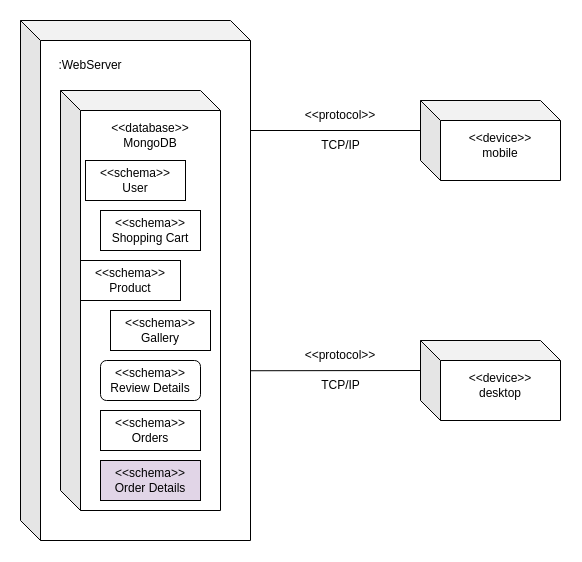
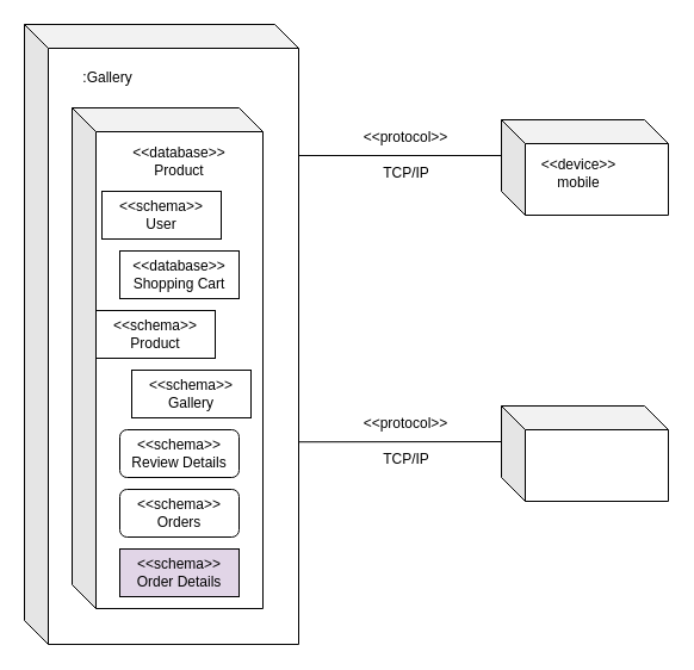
  <mxCell id="0" />
  <mxCell id="1" parent="0" />
  <mxCell id="2" value="" style="group" vertex="1" connectable="0" parent="1"><mxGeometry x="20" y="20" width="540" height="520" as="geometry" /></mxCell>
  <mxCell id="3" value="" style="group" vertex="1" connectable="0" parent="2"><mxGeometry x="400" y="80" width="140" height="80" as="geometry" /></mxCell>
  <mxCell id="4" value="" style="shape=cube;whiteSpace=wrap;html=1;boundedLbl=1;backgroundOutline=1;darkOpacity=0.05;darkOpacity2=0.1;" vertex="1" parent="3"><mxGeometry width="140" height="80" as="geometry" /></mxCell>
- <mxCell id="5" value="&amp;lt;&amp;lt;device&amp;gt;&amp;gt;&lt;br&gt;mobile" style="text;html=1;strokeColor=none;fillColor=none;align=center;verticalAlign=middle;whiteSpace=wrap;rounded=0;" vertex="1" parent="3"><mxGeometry x="20" y="30" width="120" height="30" as="geometry" /></mxCell>
+ <mxCell id="5" value="&amp;lt;&amp;lt;device&amp;gt;&amp;gt;&lt;br&gt;mobile" style="text;html=1;strokeColor=none;fillColor=none;align=center;verticalAlign=middle;whiteSpace=wrap;rounded=0;" vertex="1" parent="3"><mxGeometry x="5" y="30" width="120" height="30" as="geometry" /></mxCell>
  <mxCell id="6" value="" style="group" vertex="1" connectable="0" parent="2"><mxGeometry x="400" y="320" width="140" height="80" as="geometry" /></mxCell>
  <mxCell id="7" value="" style="shape=cube;whiteSpace=wrap;html=1;boundedLbl=1;backgroundOutline=1;darkOpacity=0.05;darkOpacity2=0.1;" vertex="1" parent="6"><mxGeometry width="140" height="80" as="geometry" /></mxCell>
- <mxCell id="8" value="&amp;lt;&amp;lt;device&amp;gt;&amp;gt;&lt;br&gt;desktop" style="text;html=1;strokeColor=none;fillColor=none;align=center;verticalAlign=middle;whiteSpace=wrap;rounded=0;" vertex="1" parent="6"><mxGeometry x="20" y="30" width="120" height="30" as="geometry" /></mxCell>
  <mxCell id="9" value="" style="group" vertex="1" connectable="0" parent="2"><mxGeometry width="230" height="520" as="geometry" /></mxCell>
  <mxCell id="10" value="" style="shape=cube;whiteSpace=wrap;html=1;boundedLbl=1;backgroundOutline=1;darkOpacity=0.05;darkOpacity2=0.1;" vertex="1" parent="9"><mxGeometry width="230" height="520" as="geometry" /></mxCell>
- <mxCell id="11" value=":WebServer" style="text;html=1;strokeColor=none;fillColor=none;align=center;verticalAlign=middle;whiteSpace=wrap;rounded=0;" vertex="1" parent="9"><mxGeometry x="20" y="20" width="100" height="50" as="geometry" /></mxCell>
+ <mxCell id="11" value=":Gallery" style="text;html=1;strokeColor=none;fillColor=none;align=center;verticalAlign=middle;whiteSpace=wrap;rounded=0;" vertex="1" parent="9"><mxGeometry x="20" y="20" width="100" height="50" as="geometry" /></mxCell>
  <mxCell id="12" value="" style="shape=cube;whiteSpace=wrap;html=1;boundedLbl=1;backgroundOutline=1;darkOpacity=0.05;darkOpacity2=0.1;" vertex="1" parent="9"><mxGeometry x="40" y="70" width="160" height="420" as="geometry" /></mxCell>
- <mxCell id="13" value="&amp;lt;&amp;lt;database&amp;gt;&amp;gt;&lt;br&gt;MongoDB" style="text;html=1;strokeColor=none;fillColor=none;align=center;verticalAlign=middle;whiteSpace=wrap;rounded=0;" vertex="1" parent="9"><mxGeometry x="60" y="100" width="140" height="30" as="geometry" /></mxCell>
+ <mxCell id="13" value="&amp;lt;&amp;lt;database&amp;gt;&amp;gt;&lt;br&gt;Product" style="text;html=1;strokeColor=none;fillColor=none;align=center;verticalAlign=middle;whiteSpace=wrap;rounded=0;" vertex="1" parent="9"><mxGeometry x="60" y="100" width="140" height="30" as="geometry" /></mxCell>
  <mxCell id="14" value="&amp;lt;&amp;lt;schema&amp;gt;&amp;gt;&lt;br&gt;User" style="rounded=0;whiteSpace=wrap;html=1;" vertex="1" parent="9"><mxGeometry x="65" y="140" width="100" height="40" as="geometry" /></mxCell>
  <mxCell id="15" value="&amp;lt;&amp;lt;schema&amp;gt;&amp;gt;&lt;br&gt;Product" style="rounded=0;whiteSpace=wrap;html=1;" vertex="1" parent="9"><mxGeometry x="60" y="240" width="100" height="40" as="geometry" /></mxCell>
- <mxCell id="16" value="&amp;lt;&amp;lt;schema&amp;gt;&amp;gt;&lt;br&gt;Shopping Cart" style="rounded=0;whiteSpace=wrap;html=1;" vertex="1" parent="9"><mxGeometry x="80" y="190" width="100" height="40" as="geometry" /></mxCell>
- <mxCell id="17" value="&amp;lt;&amp;lt;schema&amp;gt;&amp;gt;&lt;br&gt;Orders" style="rounded=0;whiteSpace=wrap;html=1;" vertex="1" parent="9"><mxGeometry x="80" y="390" width="100" height="40" as="geometry" /></mxCell>
+ <mxCell id="16" value="&amp;lt;&amp;lt;database&amp;gt;&amp;gt;&lt;br&gt;Shopping Cart" style="rounded=0;whiteSpace=wrap;html=1;" vertex="1" parent="9"><mxGeometry x="80" y="190" width="100" height="40" as="geometry" /></mxCell>
+ <mxCell id="17" value="&amp;lt;&amp;lt;schema&amp;gt;&amp;gt;&lt;br&gt;Orders" style="whiteSpace=wrap;html=1;rounded=1;" vertex="1" parent="9"><mxGeometry x="80" y="390" width="100" height="40" as="geometry" /></mxCell>
  <mxCell id="18" value="&amp;lt;&amp;lt;schema&amp;gt;&amp;gt;&lt;br&gt;Gallery" style="rounded=0;whiteSpace=wrap;html=1;" vertex="1" parent="9"><mxGeometry x="90" y="290" width="100" height="40" as="geometry" /></mxCell>
  <mxCell id="19" value="&amp;lt;&amp;lt;schema&amp;gt;&amp;gt;&lt;br&gt;Review Details" style="whiteSpace=wrap;html=1;rounded=1;" vertex="1" parent="9"><mxGeometry x="80" y="340" width="100" height="40" as="geometry" /></mxCell>
  <mxCell id="20" value="&amp;lt;&amp;lt;schema&amp;gt;&amp;gt;&lt;br&gt;Order Details" style="rounded=0;whiteSpace=wrap;html=1;fillColor=#e1d5e7;" vertex="1" parent="9"><mxGeometry x="80" y="440" width="100" height="40" as="geometry" /></mxCell>
  <mxCell id="21" style="html=1;exitX=0;exitY=0;exitDx=0;exitDy=30;exitPerimeter=0;endArrow=none;endFill=0;" edge="1" parent="2" source="4"><mxGeometry relative="1" as="geometry"><mxPoint x="230" y="110" as="targetPoint" /></mxGeometry></mxCell>
  <mxCell id="22" style="edgeStyle=none;html=1;exitX=0;exitY=0;exitDx=0;exitDy=30;exitPerimeter=0;endArrow=none;endFill=0;" edge="1" parent="2" source="7"><mxGeometry relative="1" as="geometry"><mxPoint x="230" y="350.238" as="targetPoint" /></mxGeometry></mxCell>
  <mxCell id="23" value="" style="group" vertex="1" connectable="0" parent="2"><mxGeometry x="280" y="80" width="80" height="60" as="geometry" /></mxCell>
  <mxCell id="24" value="&amp;lt;&amp;lt;protocol&amp;gt;&amp;gt;" style="text;html=1;strokeColor=none;fillColor=none;align=center;verticalAlign=middle;whiteSpace=wrap;rounded=0;" vertex="1" parent="23"><mxGeometry width="80" height="30" as="geometry" /></mxCell>
  <mxCell id="25" value="TCP/IP" style="text;html=1;align=center;verticalAlign=middle;resizable=0;points=[];autosize=1;strokeColor=none;fillColor=none;" vertex="1" parent="23"><mxGeometry x="10" y="30" width="60" height="30" as="geometry" /></mxCell>
  <mxCell id="26" value="" style="group" vertex="1" connectable="0" parent="2"><mxGeometry x="280" y="320" width="80" height="60" as="geometry" /></mxCell>
  <mxCell id="27" value="&amp;lt;&amp;lt;protocol&amp;gt;&amp;gt;" style="text;html=1;strokeColor=none;fillColor=none;align=center;verticalAlign=middle;whiteSpace=wrap;rounded=0;" vertex="1" parent="26"><mxGeometry width="80" height="30" as="geometry" /></mxCell>
  <mxCell id="28" value="TCP/IP" style="text;html=1;align=center;verticalAlign=middle;resizable=0;points=[];autosize=1;strokeColor=none;fillColor=none;" vertex="1" parent="26"><mxGeometry x="10" y="30" width="60" height="30" as="geometry" /></mxCell>
